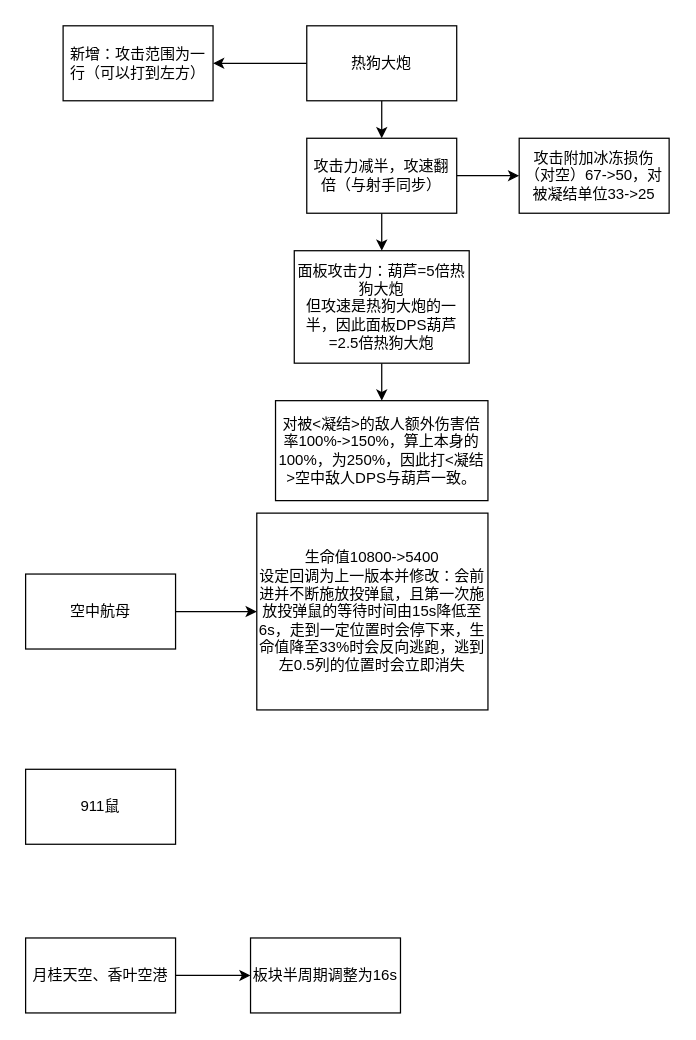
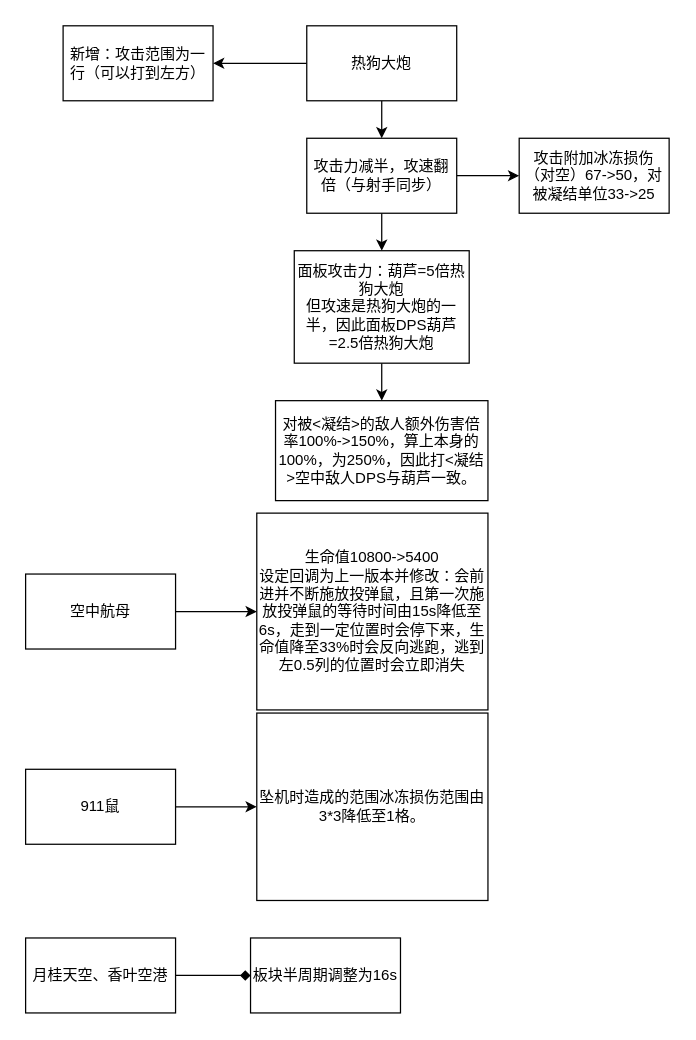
  <mxCell id="0" />
  <mxCell id="1" parent="0" />
  <mxCell id="2" style="edgeStyle=orthogonalEdgeStyle;rounded=0;orthogonalLoop=1;jettySize=auto;html=1;" edge="1" parent="1" source="4" target="7"><mxGeometry relative="1" as="geometry" /></mxCell>
  <mxCell id="3" style="edgeStyle=orthogonalEdgeStyle;rounded=0;orthogonalLoop=1;jettySize=auto;html=1;" edge="1" parent="1" source="4" target="12"><mxGeometry relative="1" as="geometry" /></mxCell>
  <mxCell id="4" value="热狗大炮" style="rounded=0;whiteSpace=wrap;html=1;" vertex="1" parent="1"><mxGeometry x="245" y="20" width="120" height="60" as="geometry" /></mxCell>
  <mxCell id="5" style="edgeStyle=orthogonalEdgeStyle;rounded=0;orthogonalLoop=1;jettySize=auto;html=1;" edge="1" parent="1" source="7" target="9"><mxGeometry relative="1" as="geometry" /></mxCell>
  <mxCell id="6" style="edgeStyle=orthogonalEdgeStyle;rounded=0;orthogonalLoop=1;jettySize=auto;html=1;" edge="1" parent="1" source="7" target="11"><mxGeometry relative="1" as="geometry" /></mxCell>
  <mxCell id="7" value="攻击力减半，攻速翻倍（与射手同步）" style="rounded=0;whiteSpace=wrap;html=1;" vertex="1" parent="1"><mxGeometry x="245" y="110" width="120" height="60" as="geometry" /></mxCell>
  <mxCell id="8" style="edgeStyle=orthogonalEdgeStyle;rounded=0;orthogonalLoop=1;jettySize=auto;html=1;" edge="1" parent="1" source="9" target="10"><mxGeometry relative="1" as="geometry" /></mxCell>
  <mxCell id="9" value="面板攻击力：葫芦=5倍热狗大炮&lt;br&gt;但攻速是热狗大炮的一半，因此面板DPS葫芦=2.5倍热狗大炮" style="rounded=0;whiteSpace=wrap;html=1;" vertex="1" parent="1"><mxGeometry x="235" y="200" width="140" height="90" as="geometry" /></mxCell>
  <mxCell id="10" value="对被&amp;lt;凝结&amp;gt;的敌人额外伤害倍率100%-&amp;gt;150%，算上本身的100%，为250%，因此打&amp;lt;凝结&amp;gt;空中敌人DPS与葫芦一致。" style="rounded=0;whiteSpace=wrap;html=1;" vertex="1" parent="1"><mxGeometry x="220" y="320" width="170" height="80" as="geometry" /></mxCell>
  <mxCell id="11" value="攻击附加冰冻损伤（对空）67-&amp;gt;50，对被凝结单位33-&amp;gt;25" style="rounded=0;whiteSpace=wrap;html=1;" vertex="1" parent="1"><mxGeometry x="415" y="110" width="120" height="60" as="geometry" /></mxCell>
  <mxCell id="12" value="新增：攻击范围为一行（可以打到左方）" style="rounded=0;whiteSpace=wrap;html=1;" vertex="1" parent="1"><mxGeometry x="50" y="20" width="120" height="60" as="geometry" /></mxCell>
  <mxCell id="13" style="edgeStyle=orthogonalEdgeStyle;rounded=0;orthogonalLoop=1;jettySize=auto;html=1;" edge="1" parent="1" source="14" target="15"><mxGeometry relative="1" as="geometry" /></mxCell>
  <mxCell id="14" value="空中航母" style="rounded=0;whiteSpace=wrap;html=1;" vertex="1" parent="1"><mxGeometry x="20" y="458.75" width="120" height="60" as="geometry" /></mxCell>
  <mxCell id="15" value="生命值10800-&amp;gt;5400&lt;br&gt;设定回调为上一版本并修改：会前进并不断施放投弹鼠，且第一次施放投弹鼠的等待时间由15s降低至6s，走到一定位置时会停下来，生命值降至33%时会反向逃跑，逃到左0.5列的位置时会立即消失" style="rounded=0;whiteSpace=wrap;html=1;" vertex="1" parent="1"><mxGeometry x="205" y="410" width="185" height="157.5" as="geometry" /></mxCell>
+ <mxCell id="16" style="edgeStyle=orthogonalEdgeStyle;rounded=0;orthogonalLoop=1;jettySize=auto;html=1;" edge="1" parent="1" source="17" target="18"><mxGeometry relative="1" as="geometry" /></mxCell>
  <mxCell id="17" value="911鼠" style="rounded=0;whiteSpace=wrap;html=1;" vertex="1" parent="1"><mxGeometry x="20" y="615" width="120" height="60" as="geometry" /></mxCell>
- <mxCell id="19" style="edgeStyle=orthogonalEdgeStyle;rounded=0;orthogonalLoop=1;jettySize=auto;html=1;" edge="1" parent="1" source="20" target="21"><mxGeometry relative="1" as="geometry" /></mxCell>
+ <mxCell id="18" value="坠机时造成的范围冰冻损伤范围由3*3降低至1格。" style="rounded=0;whiteSpace=wrap;html=1;" vertex="1" parent="1"><mxGeometry x="205" y="570" width="185" height="150" as="geometry" /></mxCell>
+ <mxCell id="19" style="edgeStyle=orthogonalEdgeStyle;rounded=0;orthogonalLoop=1;jettySize=auto;html=1;endArrow=diamond;" edge="1" parent="1" source="20" target="21"><mxGeometry relative="1" as="geometry" /></mxCell>
  <mxCell id="20" value="月桂天空、香叶空港" style="rounded=0;whiteSpace=wrap;html=1;" vertex="1" parent="1"><mxGeometry x="20" y="750" width="120" height="60" as="geometry" /></mxCell>
  <mxCell id="21" value="板块半周期调整为16s" style="rounded=0;whiteSpace=wrap;html=1;" vertex="1" parent="1"><mxGeometry x="200" y="750" width="120" height="60" as="geometry" /></mxCell>
